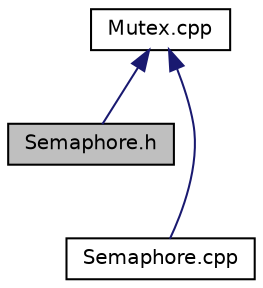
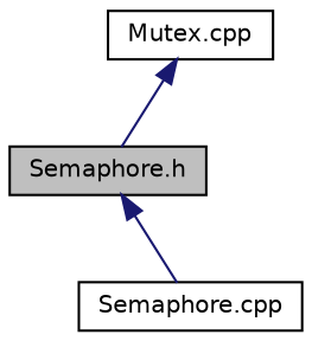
  digraph {
    node [color=black fillcolor=white fontname=Helvetica fontsize=10 shape=record style=filled]
    edge [color=midnightblue dir=back fontname=Helvetica fontsize=10 labelfontname=Helvetica labelfontsize=10 style=solid]
    n1 [fillcolor=grey75 fontcolor=black height=0.2 label="Semaphore.h" width=0.4]
    n2 [height=0.2 label="Semaphore.cpp" width=0.4]
    n3 [height=0.2 label="Mutex.cpp" width=0.4]
-   n3 -> n2
+   n1 -> n2
    n3 -> n1
  }
